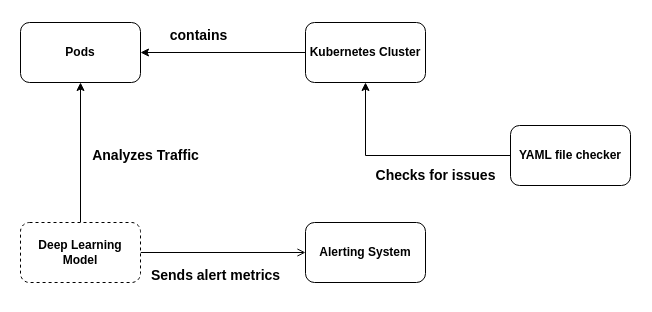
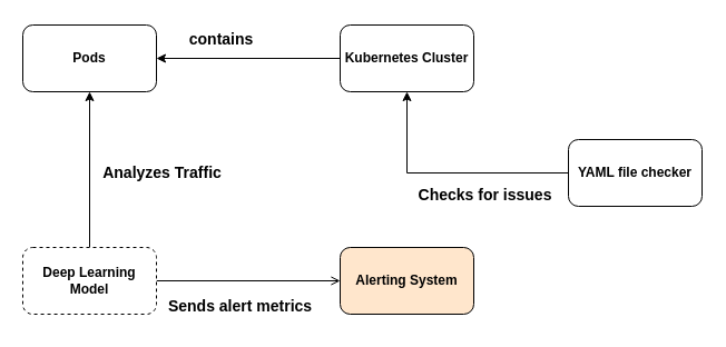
  <mxCell id="0" />
  <mxCell id="1" parent="0" />
  <mxCell id="2" style="edgeStyle=orthogonalEdgeStyle;rounded=0;orthogonalLoop=1;jettySize=auto;html=1;entryX=1;entryY=0.5;entryDx=0;entryDy=0;" edge="1" parent="1" source="3" target="4"><mxGeometry relative="1" as="geometry" /></mxCell>
  <mxCell id="3" value="&lt;b&gt;Kubernetes Cluster&lt;/b&gt;" style="rounded=1;whiteSpace=wrap;html=1;" vertex="1" parent="1"><mxGeometry x="305" y="22" width="120" height="60" as="geometry" /></mxCell>
  <mxCell id="4" value="&lt;b&gt;Pods&lt;/b&gt;" style="rounded=1;whiteSpace=wrap;html=1;" vertex="1" parent="1"><mxGeometry x="20" y="22" width="120" height="60" as="geometry" /></mxCell>
  <mxCell id="5" style="edgeStyle=orthogonalEdgeStyle;rounded=0;orthogonalLoop=1;jettySize=auto;html=1;entryX=0.5;entryY=1;entryDx=0;entryDy=0;" edge="1" parent="1" source="7" target="4"><mxGeometry relative="1" as="geometry" /></mxCell>
  <mxCell id="6" style="edgeStyle=orthogonalEdgeStyle;rounded=0;orthogonalLoop=1;jettySize=auto;html=1;entryX=0;entryY=0.5;entryDx=0;entryDy=0;endArrow=open;" edge="1" parent="1" source="7" target="8"><mxGeometry relative="1" as="geometry" /></mxCell>
  <mxCell id="7" value="&lt;b&gt;Deep Learning Model&lt;/b&gt;" style="rounded=1;whiteSpace=wrap;html=1;dashed=1;" vertex="1" parent="1"><mxGeometry x="20" y="222" width="120" height="60" as="geometry" /></mxCell>
- <mxCell id="8" value="&lt;b&gt;Alerting System&lt;/b&gt;" style="rounded=1;whiteSpace=wrap;html=1;" vertex="1" parent="1"><mxGeometry x="305" y="222" width="120" height="60" as="geometry" /></mxCell>
+ <mxCell id="8" value="&lt;b&gt;Alerting System&lt;/b&gt;" style="rounded=1;whiteSpace=wrap;html=1;fillColor=#ffe6cc;" vertex="1" parent="1"><mxGeometry x="305" y="222" width="120" height="60" as="geometry" /></mxCell>
  <mxCell id="9" style="edgeStyle=orthogonalEdgeStyle;rounded=0;orthogonalLoop=1;jettySize=auto;html=1;entryX=0.5;entryY=1;entryDx=0;entryDy=0;" edge="1" parent="1" source="10" target="3"><mxGeometry relative="1" as="geometry" /></mxCell>
  <mxCell id="10" value="&lt;b&gt;YAML file checker&lt;/b&gt;" style="rounded=1;whiteSpace=wrap;html=1;" vertex="1" parent="1"><mxGeometry x="510" y="125" width="120" height="60" as="geometry" /></mxCell>
  <mxCell id="11" value="&lt;b&gt;&lt;font style=&quot;font-size: 14px;&quot;&gt;contains&amp;nbsp;&lt;/font&gt;&lt;/b&gt;" style="text;html=1;align=center;verticalAlign=middle;resizable=0;points=[];autosize=1;strokeColor=none;fillColor=none;" vertex="1" parent="1"><mxGeometry x="160" y="20" width="80" height="30" as="geometry" /></mxCell>
  <mxCell id="12" value="&lt;b&gt;&lt;font style=&quot;font-size: 14px;&quot;&gt;Analyzes Traffic&lt;/font&gt;&lt;/b&gt;" style="text;html=1;align=center;verticalAlign=middle;resizable=0;points=[];autosize=1;strokeColor=none;fillColor=none;" vertex="1" parent="1"><mxGeometry x="80" y="140" width="130" height="30" as="geometry" /></mxCell>
  <mxCell id="13" value="&lt;b&gt;&lt;font style=&quot;font-size: 14px;&quot;&gt;Sends alert metrics&lt;/font&gt;&lt;/b&gt;" style="text;html=1;align=center;verticalAlign=middle;resizable=0;points=[];autosize=1;strokeColor=none;fillColor=none;" vertex="1" parent="1"><mxGeometry x="140" y="260" width="150" height="30" as="geometry" /></mxCell>
  <mxCell id="14" value="&lt;b&gt;&lt;font style=&quot;font-size: 14px;&quot;&gt;Checks for issues&lt;/font&gt;&lt;/b&gt;" style="text;html=1;align=center;verticalAlign=middle;resizable=0;points=[];autosize=1;strokeColor=none;fillColor=none;" vertex="1" parent="1"><mxGeometry x="365" y="160" width="140" height="30" as="geometry" /></mxCell>
